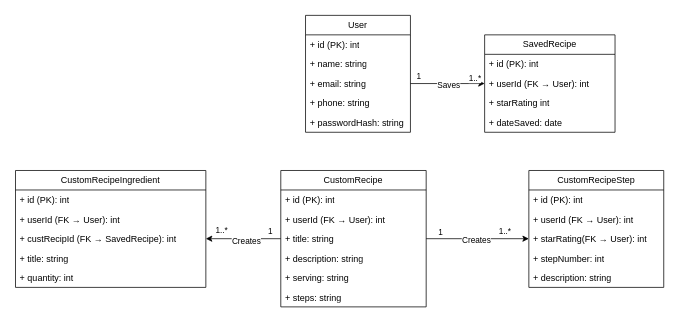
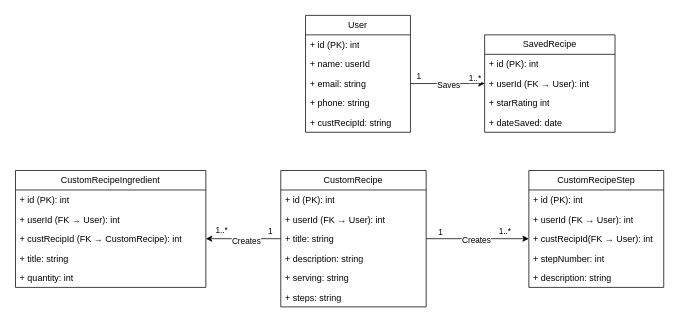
  <mxCell id="0" />
  <mxCell id="1" parent="0" />
  <mxCell id="2" value="User" style="swimlane;fontStyle=0;childLayout=stackLayout;horizontal=1;startSize=26;fillColor=none;horizontalStack=0;resizeParent=1;resizeParentMax=0;resizeLast=0;collapsible=1;marginBottom=0;whiteSpace=wrap;html=1;" parent="1" vertex="1"><mxGeometry x="407" y="20" width="140" height="156" as="geometry"><mxRectangle x="1441" y="705" width="60" height="26" as="alternateBounds" /></mxGeometry></mxCell>
  <mxCell id="3" value="+ id (PK): int" style="text;strokeColor=none;fillColor=none;align=left;verticalAlign=top;spacingLeft=4;spacingRight=4;overflow=hidden;rotatable=0;points=[[0,0.5],[1,0.5]];portConstraint=eastwest;whiteSpace=wrap;html=1;" parent="2" vertex="1"><mxGeometry y="26" width="140" height="26" as="geometry" /></mxCell>
- <mxCell id="4" value="+ name: string" style="text;strokeColor=none;fillColor=none;align=left;verticalAlign=top;spacingLeft=4;spacingRight=4;overflow=hidden;rotatable=0;points=[[0,0.5],[1,0.5]];portConstraint=eastwest;whiteSpace=wrap;html=1;" parent="2" vertex="1"><mxGeometry y="52" width="140" height="26" as="geometry" /></mxCell>
+ <mxCell id="4" value="+ name: userId" style="text;strokeColor=none;fillColor=none;align=left;verticalAlign=top;spacingLeft=4;spacingRight=4;overflow=hidden;rotatable=0;points=[[0,0.5],[1,0.5]];portConstraint=eastwest;whiteSpace=wrap;html=1;" parent="2" vertex="1"><mxGeometry y="52" width="140" height="26" as="geometry" /></mxCell>
  <mxCell id="5" value="+ email: string" style="text;strokeColor=none;fillColor=none;align=left;verticalAlign=top;spacingLeft=4;spacingRight=4;overflow=hidden;rotatable=0;points=[[0,0.5],[1,0.5]];portConstraint=eastwest;whiteSpace=wrap;html=1;" parent="2" vertex="1"><mxGeometry y="78" width="140" height="26" as="geometry" /></mxCell>
  <mxCell id="6" value="+ phone: string" style="text;strokeColor=none;fillColor=none;align=left;verticalAlign=top;spacingLeft=4;spacingRight=4;overflow=hidden;rotatable=0;points=[[0,0.5],[1,0.5]];portConstraint=eastwest;whiteSpace=wrap;html=1;" parent="2" vertex="1"><mxGeometry y="104" width="140" height="26" as="geometry" /></mxCell>
- <mxCell id="7" value="+ passwordHash: string" style="text;strokeColor=none;fillColor=none;align=left;verticalAlign=top;spacingLeft=4;spacingRight=4;overflow=hidden;rotatable=0;points=[[0,0.5],[1,0.5]];portConstraint=eastwest;whiteSpace=wrap;html=1;" parent="2" vertex="1"><mxGeometry y="130" width="140" height="26" as="geometry" /></mxCell>
+ <mxCell id="7" value="+ custRecipId: string" style="text;strokeColor=none;fillColor=none;align=left;verticalAlign=top;spacingLeft=4;spacingRight=4;overflow=hidden;rotatable=0;points=[[0,0.5],[1,0.5]];portConstraint=eastwest;whiteSpace=wrap;html=1;" parent="2" vertex="1"><mxGeometry y="130" width="140" height="26" as="geometry" /></mxCell>
  <mxCell id="8" value="SavedRecipe" style="swimlane;fontStyle=0;childLayout=stackLayout;horizontal=1;startSize=26;fillColor=none;horizontalStack=0;resizeParent=1;resizeParentMax=0;resizeLast=0;collapsible=1;marginBottom=0;whiteSpace=wrap;html=1;" parent="1" vertex="1"><mxGeometry x="646" y="46" width="174" height="130" as="geometry"><mxRectangle x="1441" y="705" width="60" height="26" as="alternateBounds" /></mxGeometry></mxCell>
  <mxCell id="9" value="+ id (PK): int" style="text;strokeColor=none;fillColor=none;align=left;verticalAlign=top;spacingLeft=4;spacingRight=4;overflow=hidden;rotatable=0;points=[[0,0.5],[1,0.5]];portConstraint=eastwest;whiteSpace=wrap;html=1;" parent="8" vertex="1"><mxGeometry y="26" width="174" height="26" as="geometry" /></mxCell>
  <mxCell id="10" value="+ userId (FK → User): int" style="text;strokeColor=none;fillColor=none;align=left;verticalAlign=top;spacingLeft=4;spacingRight=4;overflow=hidden;rotatable=0;points=[[0,0.5],[1,0.5]];portConstraint=eastwest;whiteSpace=wrap;html=1;" parent="8" vertex="1"><mxGeometry y="52" width="174" height="26" as="geometry" /></mxCell>
  <mxCell id="11" value="+ star&lt;span style=&quot;background-color: transparent; color: light-dark(rgb(0, 0, 0), rgb(255, 255, 255));&quot;&gt;Rating int&lt;/span&gt;" style="text;strokeColor=none;fillColor=none;align=left;verticalAlign=top;spacingLeft=4;spacingRight=4;overflow=hidden;rotatable=0;points=[[0,0.5],[1,0.5]];portConstraint=eastwest;whiteSpace=wrap;html=1;" parent="8" vertex="1"><mxGeometry y="78" width="174" height="26" as="geometry" /></mxCell>
  <mxCell id="12" value="+ dateSaved: date" style="text;strokeColor=none;fillColor=none;align=left;verticalAlign=top;spacingLeft=4;spacingRight=4;overflow=hidden;rotatable=0;points=[[0,0.5],[1,0.5]];portConstraint=eastwest;whiteSpace=wrap;html=1;" parent="8" vertex="1"><mxGeometry y="104" width="174" height="26" as="geometry" /></mxCell>
  <mxCell id="13" value="CustomRecipe" style="swimlane;fontStyle=0;childLayout=stackLayout;horizontal=1;startSize=26;fillColor=none;horizontalStack=0;resizeParent=1;resizeParentMax=0;resizeLast=0;collapsible=1;marginBottom=0;whiteSpace=wrap;html=1;" vertex="1" parent="1"><mxGeometry x="374" y="227" width="194" height="182" as="geometry"><mxRectangle x="1441" y="705" width="60" height="26" as="alternateBounds" /></mxGeometry></mxCell>
  <mxCell id="14" value="+ id (PK): int" style="text;strokeColor=none;fillColor=none;align=left;verticalAlign=top;spacingLeft=4;spacingRight=4;overflow=hidden;rotatable=0;points=[[0,0.5],[1,0.5]];portConstraint=eastwest;whiteSpace=wrap;html=1;" vertex="1" parent="13"><mxGeometry y="26" width="194" height="26" as="geometry" /></mxCell>
  <mxCell id="15" value="+ userId (FK → User): int" style="text;strokeColor=none;fillColor=none;align=left;verticalAlign=top;spacingLeft=4;spacingRight=4;overflow=hidden;rotatable=0;points=[[0,0.5],[1,0.5]];portConstraint=eastwest;whiteSpace=wrap;html=1;" vertex="1" parent="13"><mxGeometry y="52" width="194" height="26" as="geometry" /></mxCell>
  <mxCell id="16" value="+ title: string" style="text;strokeColor=none;fillColor=none;align=left;verticalAlign=top;spacingLeft=4;spacingRight=4;overflow=hidden;rotatable=0;points=[[0,0.5],[1,0.5]];portConstraint=eastwest;whiteSpace=wrap;html=1;" vertex="1" parent="13"><mxGeometry y="78" width="194" height="26" as="geometry" /></mxCell>
  <mxCell id="17" value="+ description: string" style="text;strokeColor=none;fillColor=none;align=left;verticalAlign=top;spacingLeft=4;spacingRight=4;overflow=hidden;rotatable=0;points=[[0,0.5],[1,0.5]];portConstraint=eastwest;whiteSpace=wrap;html=1;" vertex="1" parent="13"><mxGeometry y="104" width="194" height="26" as="geometry" /></mxCell>
  <mxCell id="18" value="+ serving: string" style="text;strokeColor=none;fillColor=none;align=left;verticalAlign=top;spacingLeft=4;spacingRight=4;overflow=hidden;rotatable=0;points=[[0,0.5],[1,0.5]];portConstraint=eastwest;whiteSpace=wrap;html=1;" vertex="1" parent="13"><mxGeometry y="130" width="194" height="26" as="geometry" /></mxCell>
  <mxCell id="19" value="+ steps: string" style="text;strokeColor=none;fillColor=none;align=left;verticalAlign=top;spacingLeft=4;spacingRight=4;overflow=hidden;rotatable=0;points=[[0,0.5],[1,0.5]];portConstraint=eastwest;whiteSpace=wrap;html=1;" vertex="1" parent="13"><mxGeometry y="156" width="194" height="26" as="geometry" /></mxCell>
  <mxCell id="20" value="CustomRecipeIngredient" style="swimlane;fontStyle=0;childLayout=stackLayout;horizontal=1;startSize=26;fillColor=none;horizontalStack=0;resizeParent=1;resizeParentMax=0;resizeLast=0;collapsible=1;marginBottom=0;whiteSpace=wrap;html=1;" vertex="1" parent="1"><mxGeometry x="20" y="227" width="254" height="156" as="geometry"><mxRectangle x="1441" y="705" width="60" height="26" as="alternateBounds" /></mxGeometry></mxCell>
  <mxCell id="21" value="+ id (PK): int" style="text;strokeColor=none;fillColor=none;align=left;verticalAlign=top;spacingLeft=4;spacingRight=4;overflow=hidden;rotatable=0;points=[[0,0.5],[1,0.5]];portConstraint=eastwest;whiteSpace=wrap;html=1;" vertex="1" parent="20"><mxGeometry y="26" width="254" height="26" as="geometry" /></mxCell>
  <mxCell id="22" value="+ userId (FK → User): int" style="text;strokeColor=none;fillColor=none;align=left;verticalAlign=top;spacingLeft=4;spacingRight=4;overflow=hidden;rotatable=0;points=[[0,0.5],[1,0.5]];portConstraint=eastwest;whiteSpace=wrap;html=1;" vertex="1" parent="20"><mxGeometry y="52" width="254" height="26" as="geometry" /></mxCell>
- <mxCell id="23" value="+ custRecipId (FK →&amp;nbsp;&lt;span style=&quot;text-align: center;&quot;&gt;SavedRecipe&lt;/span&gt;): int" style="text;strokeColor=none;fillColor=none;align=left;verticalAlign=top;spacingLeft=4;spacingRight=4;overflow=hidden;rotatable=0;points=[[0,0.5],[1,0.5]];portConstraint=eastwest;whiteSpace=wrap;html=1;" vertex="1" parent="20"><mxGeometry y="78" width="254" height="26" as="geometry" /></mxCell>
+ <mxCell id="23" value="+ custRecipId (FK →&amp;nbsp;&lt;span style=&quot;text-align: center;&quot;&gt;CustomRecipe&lt;/span&gt;): int" style="text;strokeColor=none;fillColor=none;align=left;verticalAlign=top;spacingLeft=4;spacingRight=4;overflow=hidden;rotatable=0;points=[[0,0.5],[1,0.5]];portConstraint=eastwest;whiteSpace=wrap;html=1;" vertex="1" parent="20"><mxGeometry y="78" width="254" height="26" as="geometry" /></mxCell>
  <mxCell id="24" value="+ title: string" style="text;strokeColor=none;fillColor=none;align=left;verticalAlign=top;spacingLeft=4;spacingRight=4;overflow=hidden;rotatable=0;points=[[0,0.5],[1,0.5]];portConstraint=eastwest;whiteSpace=wrap;html=1;" vertex="1" parent="20"><mxGeometry y="104" width="254" height="26" as="geometry" /></mxCell>
  <mxCell id="25" value="+ quantity: int" style="text;strokeColor=none;fillColor=none;align=left;verticalAlign=top;spacingLeft=4;spacingRight=4;overflow=hidden;rotatable=0;points=[[0,0.5],[1,0.5]];portConstraint=eastwest;whiteSpace=wrap;html=1;" vertex="1" parent="20"><mxGeometry y="130" width="254" height="26" as="geometry" /></mxCell>
  <mxCell id="26" value="CustomRecipeStep" style="swimlane;fontStyle=0;childLayout=stackLayout;horizontal=1;startSize=26;fillColor=none;horizontalStack=0;resizeParent=1;resizeParentMax=0;resizeLast=0;collapsible=1;marginBottom=0;whiteSpace=wrap;html=1;" vertex="1" parent="1"><mxGeometry x="705" y="227" width="180" height="156" as="geometry"><mxRectangle x="1441" y="705" width="60" height="26" as="alternateBounds" /></mxGeometry></mxCell>
  <mxCell id="27" value="+ id (PK): int" style="text;strokeColor=none;fillColor=none;align=left;verticalAlign=top;spacingLeft=4;spacingRight=4;overflow=hidden;rotatable=0;points=[[0,0.5],[1,0.5]];portConstraint=eastwest;whiteSpace=wrap;html=1;" vertex="1" parent="26"><mxGeometry y="26" width="180" height="26" as="geometry" /></mxCell>
  <mxCell id="28" value="+ userId (FK → User): int" style="text;strokeColor=none;fillColor=none;align=left;verticalAlign=top;spacingLeft=4;spacingRight=4;overflow=hidden;rotatable=0;points=[[0,0.5],[1,0.5]];portConstraint=eastwest;whiteSpace=wrap;html=1;" vertex="1" parent="26"><mxGeometry y="52" width="180" height="26" as="geometry" /></mxCell>
- <mxCell id="29" value="+ starRating(FK → User): int" style="text;strokeColor=none;fillColor=none;align=left;verticalAlign=top;spacingLeft=4;spacingRight=4;overflow=hidden;rotatable=0;points=[[0,0.5],[1,0.5]];portConstraint=eastwest;whiteSpace=wrap;html=1;" vertex="1" parent="26"><mxGeometry y="78" width="180" height="26" as="geometry" /></mxCell>
+ <mxCell id="29" value="+ custRecipId(FK → User): int" style="text;strokeColor=none;fillColor=none;align=left;verticalAlign=top;spacingLeft=4;spacingRight=4;overflow=hidden;rotatable=0;points=[[0,0.5],[1,0.5]];portConstraint=eastwest;whiteSpace=wrap;html=1;" vertex="1" parent="26"><mxGeometry y="78" width="180" height="26" as="geometry" /></mxCell>
  <mxCell id="30" value="+ stepNumber: int" style="text;strokeColor=none;fillColor=none;align=left;verticalAlign=top;spacingLeft=4;spacingRight=4;overflow=hidden;rotatable=0;points=[[0,0.5],[1,0.5]];portConstraint=eastwest;whiteSpace=wrap;html=1;" vertex="1" parent="26"><mxGeometry y="104" width="180" height="26" as="geometry" /></mxCell>
  <mxCell id="31" value="+ description: string" style="text;strokeColor=none;fillColor=none;align=left;verticalAlign=top;spacingLeft=4;spacingRight=4;overflow=hidden;rotatable=0;points=[[0,0.5],[1,0.5]];portConstraint=eastwest;whiteSpace=wrap;html=1;" vertex="1" parent="26"><mxGeometry y="130" width="180" height="26" as="geometry" /></mxCell>
  <mxCell id="32" value="" style="endArrow=classic;html=1;rounded=0;exitX=1;exitY=0.5;exitDx=0;exitDy=0;entryX=0;entryY=0.5;entryDx=0;entryDy=0;" edge="1" parent="1" source="5" target="10"><mxGeometry width="50" height="50" relative="1" as="geometry"><mxPoint x="655" y="107" as="sourcePoint" /><mxPoint x="705" y="57" as="targetPoint" /></mxGeometry></mxCell>
  <mxCell id="33" value="1" style="edgeLabel;html=1;align=center;verticalAlign=middle;resizable=0;points=[];" vertex="1" connectable="0" parent="32"><mxGeometry x="-0.717" y="-2" relative="1" as="geometry"><mxPoint x="-4" y="-12" as="offset" /></mxGeometry></mxCell>
  <mxCell id="34" value="1..*" style="edgeLabel;html=1;align=center;verticalAlign=middle;resizable=0;points=[];" vertex="1" connectable="0" parent="32"><mxGeometry x="0.758" y="-1" relative="1" as="geometry"><mxPoint x="-2" y="-9" as="offset" /></mxGeometry></mxCell>
  <mxCell id="35" value="Saves" style="edgeLabel;html=1;align=center;verticalAlign=middle;resizable=0;points=[];" vertex="1" connectable="0" parent="32"><mxGeometry x="0.01" y="-1" relative="1" as="geometry"><mxPoint as="offset" /></mxGeometry></mxCell>
  <mxCell id="36" value="" style="endArrow=classic;html=1;rounded=0;entryX=1;entryY=0.5;entryDx=0;entryDy=0;exitX=0;exitY=0.5;exitDx=0;exitDy=0;" edge="1" parent="1" source="16" target="23"><mxGeometry width="50" height="50" relative="1" as="geometry"><mxPoint x="384" y="338" as="sourcePoint" /><mxPoint x="587" y="348" as="targetPoint" /></mxGeometry></mxCell>
  <mxCell id="37" value="1" style="edgeLabel;html=1;align=center;verticalAlign=middle;resizable=0;points=[];" vertex="1" connectable="0" parent="36"><mxGeometry x="-0.703" relative="1" as="geometry"><mxPoint y="-11" as="offset" /></mxGeometry></mxCell>
  <mxCell id="38" value="1..*" style="edgeLabel;html=1;align=center;verticalAlign=middle;resizable=0;points=[];" vertex="1" connectable="0" parent="36"><mxGeometry x="0.514" y="2" relative="1" as="geometry"><mxPoint x="-4" y="-14" as="offset" /></mxGeometry></mxCell>
  <mxCell id="39" value="Creates" style="edgeLabel;html=1;align=center;verticalAlign=middle;resizable=0;points=[];" vertex="1" connectable="0" parent="36"><mxGeometry x="-0.062" y="2" relative="1" as="geometry"><mxPoint as="offset" /></mxGeometry></mxCell>
  <mxCell id="40" value="" style="endArrow=classic;html=1;rounded=0;exitX=1;exitY=0.5;exitDx=0;exitDy=0;entryX=0;entryY=0.5;entryDx=0;entryDy=0;" edge="1" parent="1" source="16" target="29"><mxGeometry width="50" height="50" relative="1" as="geometry"><mxPoint x="421" y="376" as="sourcePoint" /><mxPoint x="421" y="450" as="targetPoint" /></mxGeometry></mxCell>
  <mxCell id="41" value="1" style="edgeLabel;html=1;align=center;verticalAlign=middle;resizable=0;points=[];" vertex="1" connectable="0" parent="40"><mxGeometry x="-0.703" relative="1" as="geometry"><mxPoint x="-2" y="-10" as="offset" /></mxGeometry></mxCell>
  <mxCell id="42" value="1..*" style="edgeLabel;html=1;align=center;verticalAlign=middle;resizable=0;points=[];" vertex="1" connectable="0" parent="40"><mxGeometry x="0.514" y="2" relative="1" as="geometry"><mxPoint y="-9" as="offset" /></mxGeometry></mxCell>
  <mxCell id="43" value="Creates" style="edgeLabel;html=1;align=center;verticalAlign=middle;resizable=0;points=[];" vertex="1" connectable="0" parent="40"><mxGeometry x="-0.035" y="-1" relative="1" as="geometry"><mxPoint as="offset" /></mxGeometry></mxCell>
